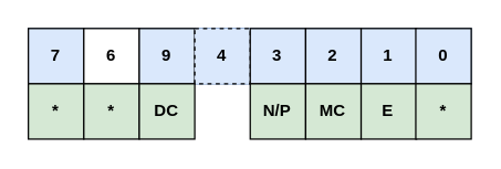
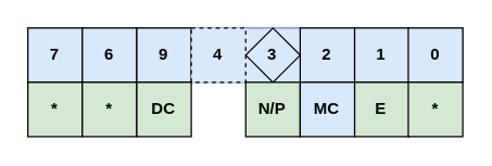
  <mxCell id="0" />
  <mxCell id="1" parent="0" />
  <mxCell id="2" value="" style="group;fillColor=#dae8fc;strokeColor=#6c8ebf;container=0;" parent="1" vertex="1" connectable="0"><mxGeometry x="20" y="20" width="320" height="40" as="geometry" /></mxCell>
  <mxCell id="3" value="7" style="rounded=0;whiteSpace=wrap;html=1;fillColor=#dae8fc;strokeColor=#000000;fontStyle=1;container=0;" parent="1" vertex="1"><mxGeometry x="20" y="20" width="40.075" height="40" as="geometry" /></mxCell>
- <mxCell id="4" value="6" style="rounded=0;whiteSpace=wrap;html=1;fillColor=#ffffff;strokeColor=#000000;fontStyle=1;container=0;" parent="1" vertex="1"><mxGeometry x="60.075" y="20" width="40.075" height="40" as="geometry" /></mxCell>
+ <mxCell id="4" value="6" style="rounded=0;whiteSpace=wrap;html=1;fillColor=#dae8fc;strokeColor=#000000;fontStyle=1;container=0;" parent="1" vertex="1"><mxGeometry x="60.075" y="20" width="40.075" height="40" as="geometry" /></mxCell>
  <mxCell id="5" value="9" style="rounded=0;whiteSpace=wrap;html=1;fillColor=#dae8fc;strokeColor=#000000;fontStyle=1;container=0;" parent="1" vertex="1"><mxGeometry x="100.15" y="20" width="40.075" height="40" as="geometry" /></mxCell>
  <mxCell id="6" value="4" style="rounded=0;whiteSpace=wrap;html=1;fillColor=#dae8fc;strokeColor=#000000;fontStyle=1;container=0;dashed=1;" parent="1" vertex="1"><mxGeometry x="140.225" y="20" width="40.075" height="40" as="geometry" /></mxCell>
- <mxCell id="7" value="3" style="rounded=0;whiteSpace=wrap;html=1;fillColor=#dae8fc;strokeColor=#000000;fontStyle=1;container=0;" parent="1" vertex="1"><mxGeometry x="180.301" y="20" width="40.075" height="40" as="geometry" /></mxCell>
+ <mxCell id="7" value="3" style="rhombus;whiteSpace=wrap;html=1;fillColor=#dae8fc;strokeColor=#000000;fontStyle=1;container=0;" parent="1" vertex="1"><mxGeometry x="180.301" y="20" width="40.075" height="40" as="geometry" /></mxCell>
  <mxCell id="8" value="2" style="rounded=0;whiteSpace=wrap;html=1;fillColor=#dae8fc;strokeColor=#000000;fontStyle=1;container=0;" parent="1" vertex="1"><mxGeometry x="220.376" y="20" width="40.075" height="40" as="geometry" /></mxCell>
  <mxCell id="9" value="1" style="rounded=0;whiteSpace=wrap;html=1;fillColor=#dae8fc;strokeColor=#000000;fontStyle=1;container=0;" parent="1" vertex="1"><mxGeometry x="260.451" y="20" width="40.075" height="40" as="geometry" /></mxCell>
  <mxCell id="10" value="0" style="rounded=0;whiteSpace=wrap;html=1;fillColor=#dae8fc;strokeColor=#000000;fontStyle=1;container=0;" parent="1" vertex="1"><mxGeometry x="299.925" y="20" width="40.075" height="40" as="geometry" /></mxCell>
  <mxCell id="11" value="*" style="rounded=0;whiteSpace=wrap;html=1;fillColor=#d5e8d4;strokeColor=default;fontStyle=1;container=0;" parent="1" vertex="1"><mxGeometry x="20" y="60" width="40.075" height="40" as="geometry" /></mxCell>
  <mxCell id="12" value="*" style="rounded=0;whiteSpace=wrap;html=1;fillColor=#d5e8d4;strokeColor=default;fontStyle=1;container=0;" parent="1" vertex="1"><mxGeometry x="60.075" y="60" width="40.075" height="40" as="geometry" /></mxCell>
  <mxCell id="13" value="DC" style="rounded=0;whiteSpace=wrap;html=1;fillColor=#d5e8d4;strokeColor=default;fontStyle=1;container=0;" parent="1" vertex="1"><mxGeometry x="100.15" y="60" width="40.075" height="40" as="geometry" /></mxCell>
  <mxCell id="14" value="N/P" style="rounded=0;whiteSpace=wrap;html=1;fillColor=#d5e8d4;strokeColor=default;fontStyle=1;container=0;" parent="1" vertex="1"><mxGeometry x="180.301" y="60" width="40.075" height="40" as="geometry" /></mxCell>
- <mxCell id="15" value="MC" style="rounded=0;whiteSpace=wrap;html=1;fillColor=#d5e8d4;strokeColor=default;fontStyle=1;container=0;" parent="1" vertex="1"><mxGeometry x="220.376" y="60" width="40.075" height="40" as="geometry" /></mxCell>
+ <mxCell id="15" value="MC" style="rounded=0;whiteSpace=wrap;html=1;fillColor=#dae8fc;strokeColor=default;fontStyle=1;container=0;" parent="1" vertex="1"><mxGeometry x="220.376" y="60" width="40.075" height="40" as="geometry" /></mxCell>
  <mxCell id="16" value="E" style="rounded=0;whiteSpace=wrap;html=1;fillColor=#d5e8d4;strokeColor=default;fontStyle=1;container=0;" parent="1" vertex="1"><mxGeometry x="260.451" y="60" width="40.075" height="40" as="geometry" /></mxCell>
  <mxCell id="17" value="*" style="rounded=0;whiteSpace=wrap;html=1;fillColor=#d5e8d4;strokeColor=default;fontStyle=1;container=0;" parent="1" vertex="1"><mxGeometry x="299.925" y="60" width="40.075" height="40" as="geometry" /></mxCell>
